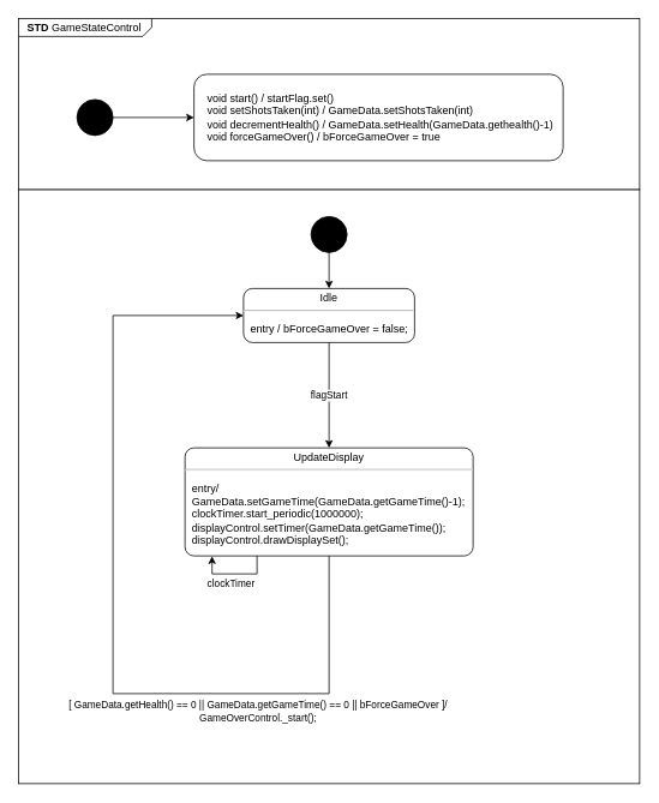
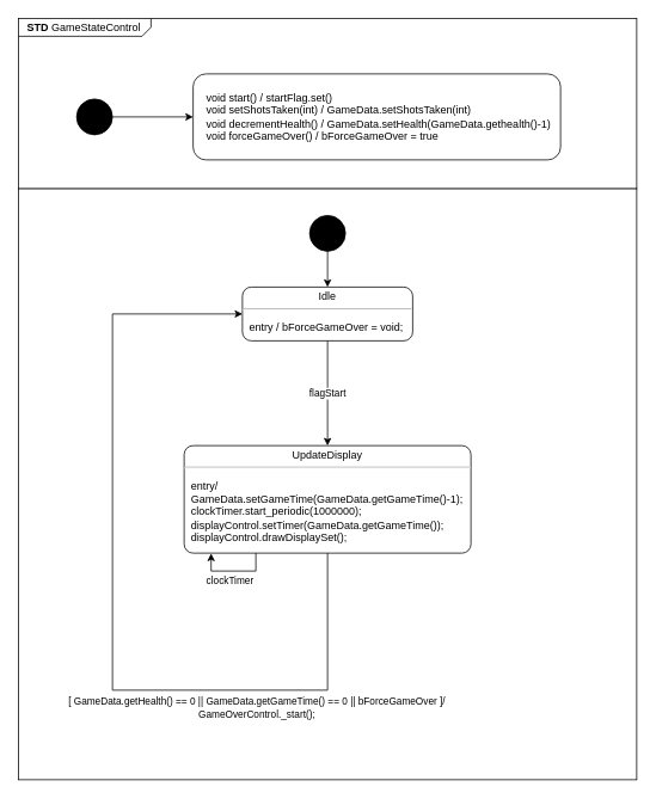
  <mxCell id="0" />
  <mxCell id="1" parent="0" />
  <mxCell id="2" value="" style="group" parent="1" vertex="1" connectable="0"><mxGeometry x="20" y="20" width="690" height="850" as="geometry" /></mxCell>
  <mxCell id="3" value="" style="rounded=0;whiteSpace=wrap;html=1;" parent="2" vertex="1"><mxGeometry y="190" width="690" height="660" as="geometry" /></mxCell>
  <mxCell id="4" value="&lt;p style=&quot;margin:0px;margin-top:4px;margin-left:10px;text-align:left;&quot;&gt;&lt;b&gt;STD &lt;/b&gt;GameStateControl&lt;/p&gt;" style="html=1;shape=mxgraph.sysml.package;html=1;overflow=fill;whiteSpace=wrap;labelX=148;" parent="2" vertex="1"><mxGeometry width="690" height="190" as="geometry" /></mxCell>
- <mxCell id="5" value="&lt;p style=&quot;margin:0px;margin-top:4px;text-align:center;&quot;&gt;Idle&lt;/p&gt;&lt;hr&gt;&lt;p&gt;&lt;/p&gt;&lt;p style=&quot;margin:0px;margin-left:8px;text-align:left;&quot;&gt;entry / bForceGameOver = false;&lt;br&gt;&lt;/p&gt;" style="shape=mxgraph.sysml.simpleState;html=1;overflow=fill;whiteSpace=wrap;align=center;" vertex="1" parent="2"><mxGeometry x="250" y="300" width="190" height="60" as="geometry" /></mxCell>
+ <mxCell id="5" value="&lt;p style=&quot;margin:0px;margin-top:4px;text-align:center;&quot;&gt;Idle&lt;/p&gt;&lt;hr&gt;&lt;p&gt;&lt;/p&gt;&lt;p style=&quot;margin:0px;margin-left:8px;text-align:left;&quot;&gt;entry / bForceGameOver = void;&lt;br&gt;&lt;/p&gt;" style="shape=mxgraph.sysml.simpleState;html=1;overflow=fill;whiteSpace=wrap;align=center;" vertex="1" parent="2"><mxGeometry x="250" y="300" width="190" height="60" as="geometry" /></mxCell>
  <mxCell id="6" value="&lt;p style=&quot;margin:0px;margin-top:4px;text-align:center;&quot;&gt;UpdateDisplay&lt;/p&gt;&lt;hr&gt;&lt;p&gt;&lt;/p&gt;&lt;p style=&quot;margin:0px;margin-left:8px;text-align:left;&quot;&gt;entry/ GameData.setGameTime(GameData.getGameTime()-1);&lt;/p&gt;&lt;p style=&quot;margin:0px;margin-left:8px;text-align:left;&quot;&gt;clockTimer.start_periodic(1000000);&lt;/p&gt;&lt;p style=&quot;margin:0px;margin-left:8px;text-align:left;&quot;&gt;displayControl.setTimer(GameData.getGameTime());&lt;/p&gt;&lt;p style=&quot;margin:0px;margin-left:8px;text-align:left;&quot;&gt;displayControl.drawDisplaySet();&lt;/p&gt;&lt;p style=&quot;margin:0px;margin-left:8px;text-align:left;&quot;&gt;&lt;br&gt;&lt;/p&gt;" style="shape=mxgraph.sysml.simpleState;html=1;overflow=fill;whiteSpace=wrap;align=center;" parent="2" vertex="1"><mxGeometry x="185" y="477" width="320" height="120" as="geometry" /></mxCell>
  <mxCell id="7" value="flagStart" style="edgeStyle=orthogonalEdgeStyle;rounded=0;orthogonalLoop=1;jettySize=auto;html=1;" parent="2" source="5" target="6" edge="1"><mxGeometry relative="1" as="geometry"><mxPoint x="445" y="480" as="targetPoint" /><mxPoint x="445" y="350" as="sourcePoint" /></mxGeometry></mxCell>
  <mxCell id="8" style="edgeStyle=orthogonalEdgeStyle;rounded=0;orthogonalLoop=1;jettySize=auto;html=1;exitX=0.25;exitY=1;exitDx=0;exitDy=0;exitPerimeter=0;entryX=0.094;entryY=1.003;entryDx=0;entryDy=0;entryPerimeter=0;" edge="1" parent="2" source="6" target="6"><mxGeometry relative="1" as="geometry" /></mxCell>
  <mxCell id="9" value="clockTimer" style="edgeLabel;html=1;align=center;verticalAlign=middle;resizable=0;points=[];" vertex="1" connectable="0" parent="8"><mxGeometry x="-0.182" y="3" relative="1" as="geometry"><mxPoint x="-13" y="7" as="offset" /></mxGeometry></mxCell>
  <mxCell id="10" style="edgeStyle=orthogonalEdgeStyle;rounded=0;orthogonalLoop=1;jettySize=auto;html=1;exitX=0.5;exitY=1;exitDx=0;exitDy=0;exitPerimeter=0;entryX=0;entryY=0.5;entryDx=0;entryDy=0;entryPerimeter=0;" edge="1" parent="2" source="6" target="5"><mxGeometry relative="1" as="geometry"><mxPoint x="345" y="750" as="targetPoint" /><Array as="points"><mxPoint x="345" y="750" /><mxPoint x="105" y="750" /><mxPoint x="105" y="330" /></Array></mxGeometry></mxCell>
  <mxCell id="11" value="[ GameData.getHealth() == 0 || GameData.getGameTime() == 0 || bForceGameOver ]/&lt;br&gt;GameOverControl._start();" style="edgeLabel;html=1;align=center;verticalAlign=middle;resizable=0;points=[];" vertex="1" connectable="0" parent="10"><mxGeometry x="0.154" y="-1" relative="1" as="geometry"><mxPoint x="159" y="179" as="offset" /></mxGeometry></mxCell>
  <mxCell id="12" value="void start() / startFlag.set()&lt;br&gt;void setShotsTaken(int) / GameData.setShotsTaken(int)&lt;br&gt;void decrementHealth() / GameData.setHealth(GameData.gethealth()-1)&lt;br&gt;void forceGameOver() / bForceGameOver = true" style="shape=rect;rounded=1;html=1;whiteSpace=wrap;align=left;spacingLeft=13;" parent="1" vertex="1"><mxGeometry x="215" y="82" width="410" height="96" as="geometry" /></mxCell>
  <mxCell id="13" style="edgeStyle=orthogonalEdgeStyle;rounded=0;orthogonalLoop=1;jettySize=auto;html=1;" parent="1" source="14" target="12" edge="1"><mxGeometry relative="1" as="geometry" /></mxCell>
  <mxCell id="14" value="" style="shape=ellipse;html=1;fillColor=strokeColor;fontSize=18;fontColor=#ffffff;" parent="1" vertex="1"><mxGeometry x="85" y="110" width="40" height="40" as="geometry" /></mxCell>
  <mxCell id="15" style="edgeStyle=orthogonalEdgeStyle;rounded=0;orthogonalLoop=1;jettySize=auto;html=1;" parent="1" source="16" target="5" edge="1"><mxGeometry relative="1" as="geometry"><mxPoint x="365" y="320" as="targetPoint" /></mxGeometry></mxCell>
  <mxCell id="16" value="" style="shape=ellipse;html=1;fillColor=strokeColor;fontSize=18;fontColor=#ffffff;" parent="1" vertex="1"><mxGeometry x="345" y="240" width="40" height="40" as="geometry" /></mxCell>
